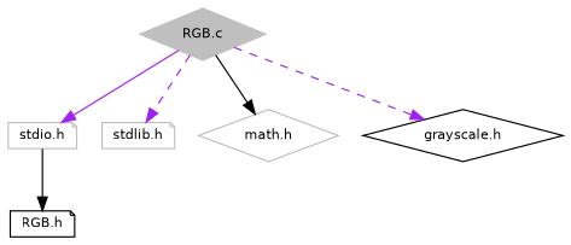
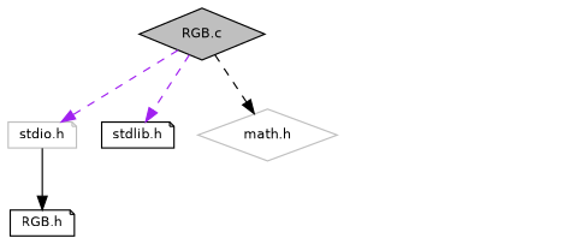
  digraph {
    node [color=black fillcolor=white fontname=Helvetica fontsize=10 shape=diamond style=filled]
    edge [color=purple fontname=Helvetica fontsize=10 labelfontname=Helvetica labelfontsize=10 style=dashed]
-   n1 [color=grey75 fillcolor=grey75 fontcolor=black height=0.2 label="RGB.c" width=0.4]
+   n1 [fillcolor=grey75 fontcolor=black height=0.2 label="RGB.c" width=0.4]
    n2 [color=grey75 height=0.2 label="stdio.h" shape=note width=0.4]
-   n3 [color=grey75 height=0.2 label="stdlib.h" shape=note width=0.4]
+   n3 [height=0.2 label="stdlib.h" shape=note width=0.4]
    n4 [color=grey75 height=0.2 label="math.h" width=0.4]
-   n5 [height=0.2 label="grayscale.h" width=0.4]
    n6 [height=0.2 label="RGB.h" shape=note width=0.4]
-   n1 -> n2 [style=solid]
+   n1 -> n2
    n1 -> n3
-   n1 -> n4 [color=black style=solid]
-   n1 -> n5
+   n1 -> n4 [color=black]
    n2 -> n6 [color=black style=solid]
  }
